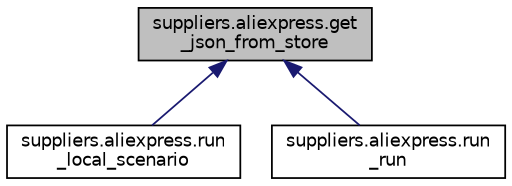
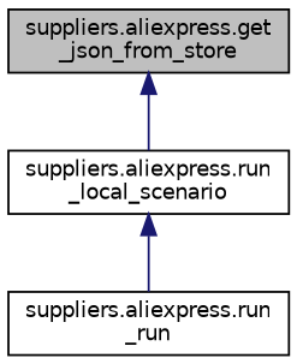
  digraph {
    rankdir=TB
    node [color=black fillcolor=white fontname=Helvetica fontsize=10 shape=record style=filled]
    edge [color=midnightblue dir=back fontname=Helvetica fontsize=10 labelfontname=Helvetica labelfontsize=10 style=solid]
    n1 [fillcolor=grey75 fontcolor=black height=0.2 label="suppliers.aliexpress.get\l_json_from_store" width=0.4]
    n2 [height=0.2 label="suppliers.aliexpress.run\l_local_scenario" width=0.4]
    n3 [height=0.2 label="suppliers.aliexpress.run\l_run" width=0.4]
    n1 -> n2
-   n1 -> n3
+   n2 -> n3
  }
